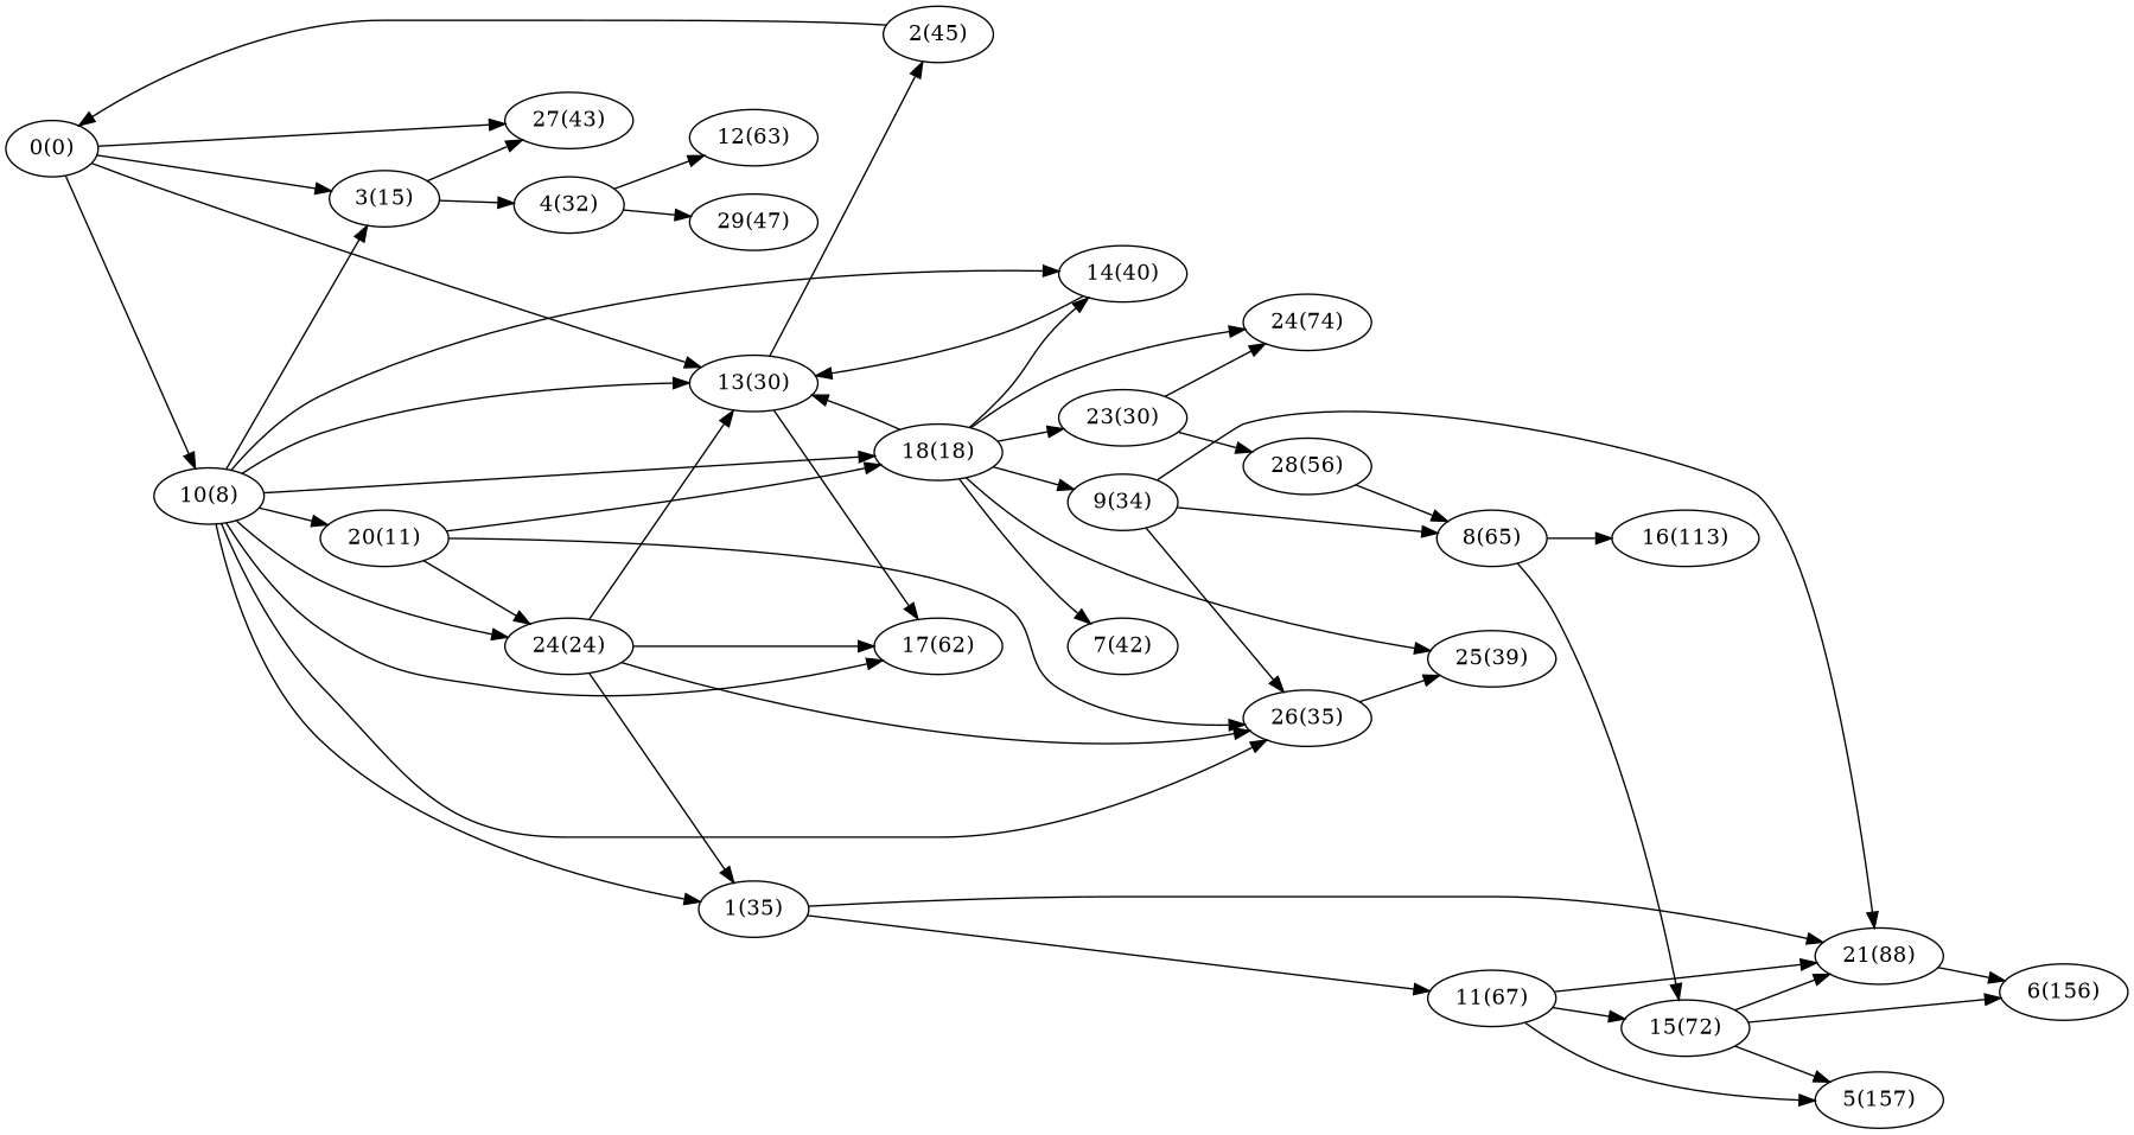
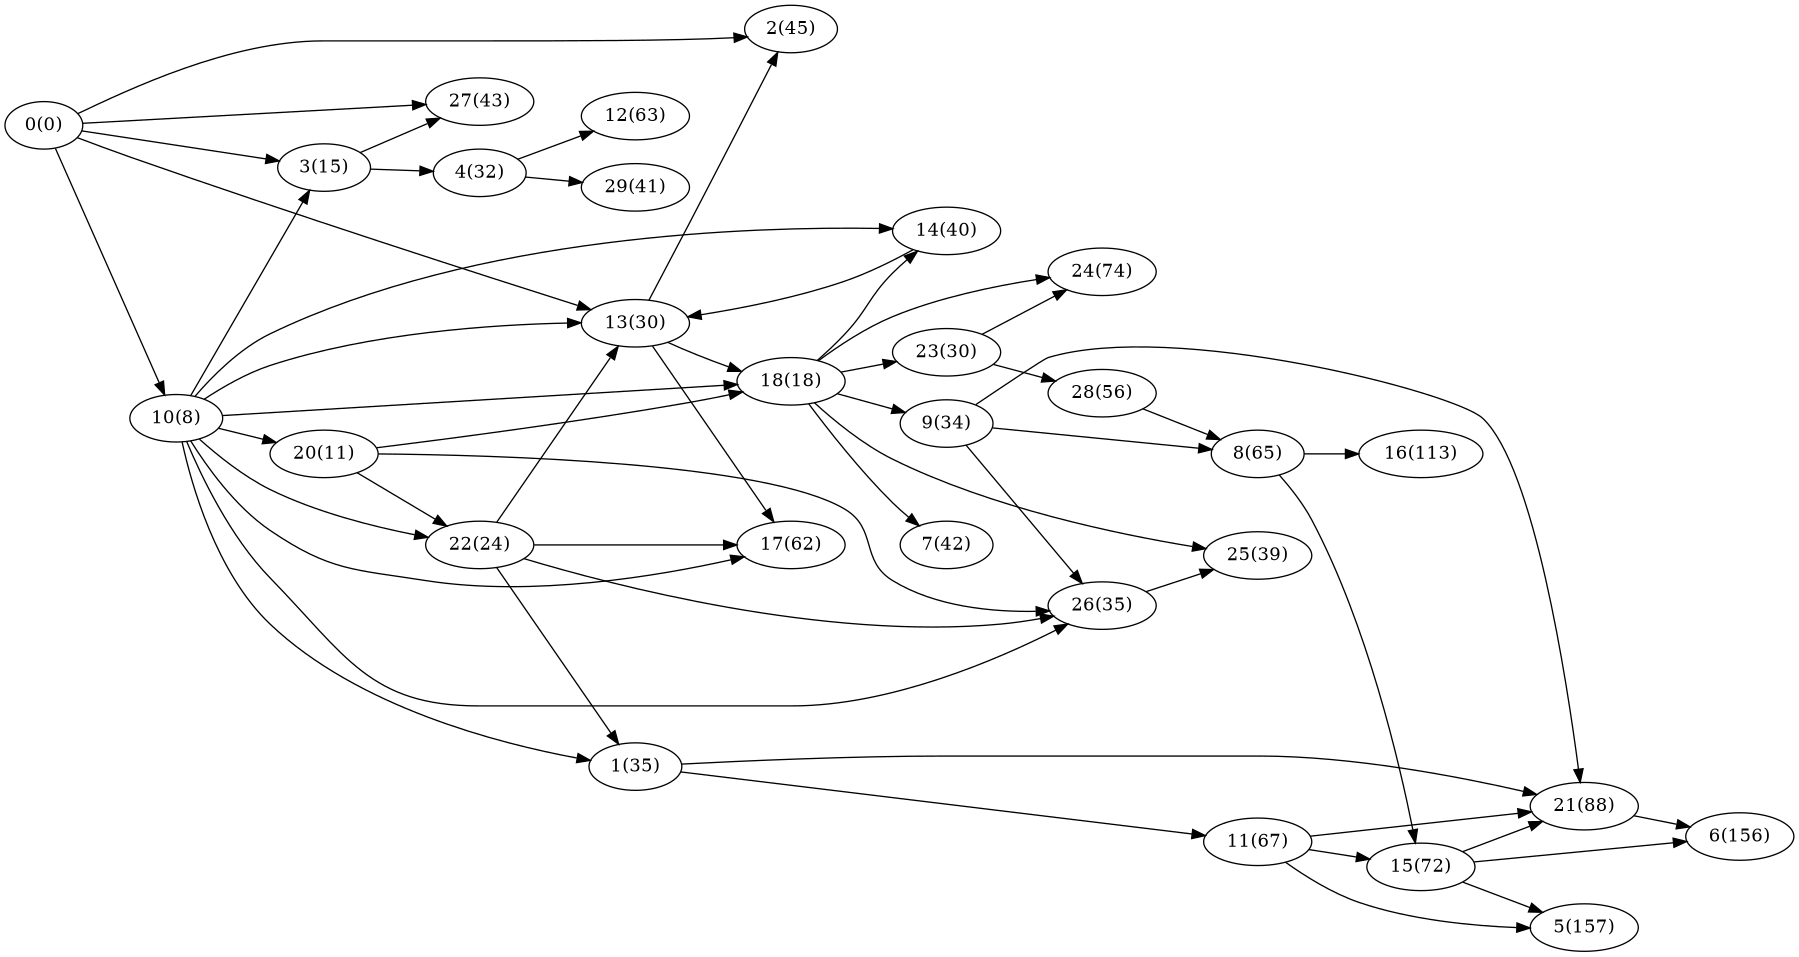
  digraph {
    rankdir=LR
    n1 [label="0(0)"]
    n2 [label="2(45)"]
    n3 [label="3(15)"]
    n4 [label="10(8)"]
    n5 [label="13(30)"]
    n6 [label="27(43)"]
    n7 [label="4(32)"]
    n8 [label="1(35)"]
    n9 [label="26(35)"]
    n10 [label="14(40)"]
    n11 [label="17(62)"]
    n12 [label="18(18)"]
    n13 [label="20(11)"]
-   n14 [label="24(24)"]
+   n14 [label="22(24)"]
    n15 [label="11(67)"]
    n16 [label="21(88)"]
    n17 [label="5(157)"]
    n18 [label="15(72)"]
    n19 [label="6(156)"]
    n20 [label="12(63)"]
-   n21 [label="29(47)"]
+   n21 [label="29(41)"]
    n22 [label="7(42)"]
    n23 [label="8(65)"]
    n24 [label="16(113)"]
    n25 [label="9(34)"]
    n26 [label="25(39)"]
    n27 [label="23(30)"]
    n28 [label="24(74)"]
    n29 [label="28(56)"]
-   n2 -> n1
+   n1 -> n2
    n1 -> n3
    n1 -> n4
    n1 -> n5
    n1 -> n6
    n3 -> n6
    n3 -> n7
    n4 -> n3
    n4 -> n5
    n4 -> n8
    n4 -> n9
    n4 -> n10
    n4 -> n11
    n4 -> n12
    n4 -> n13
    n4 -> n14
    n5 -> n2
    n5 -> n11
    n7 -> n20
    n7 -> n21
    n8 -> n15
    n8 -> n16
    n9 -> n26
    n10 -> n5
-   n12 -> n5
+   n5 -> n12
    n12 -> n10
    n12 -> n22
    n12 -> n25
    n12 -> n26
    n12 -> n27
    n12 -> n28
    n13 -> n9
    n13 -> n12
    n13 -> n14
    n14 -> n5
    n14 -> n8
    n14 -> n9
    n14 -> n11
    n15 -> n16
    n15 -> n17
    n15 -> n18
    n16 -> n19
    n18 -> n16
    n18 -> n17
    n18 -> n19
    n23 -> n18
    n23 -> n24
    n25 -> n9
    n25 -> n16
    n25 -> n23
    n27 -> n28
    n27 -> n29
    n29 -> n23
  }
